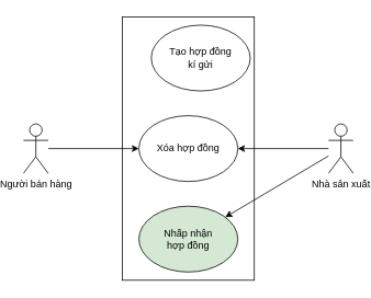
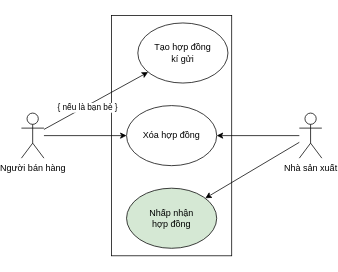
  <mxCell id="0" />
  <mxCell id="1" parent="0" />
  <mxCell id="2" value="Object" style="html=1;" vertex="1" parent="1"><mxGeometry x="140" y="20" width="160" height="320" as="geometry" /></mxCell>
  <mxCell id="3" value="Người bán hàng" style="shape=umlActor;verticalLabelPosition=bottom;verticalAlign=top;html=1;outlineConnect=0;" parent="1" vertex="1"><mxGeometry x="20" y="150" width="30" height="60" as="geometry" /></mxCell>
  <mxCell id="4" value="Tạo hợp đồng&lt;br&gt;kí gửi" style="ellipse;whiteSpace=wrap;html=1;" parent="1" vertex="1"><mxGeometry x="175" y="30" width="120" height="80" as="geometry" /></mxCell>
+ <mxCell id="5" value="" style="endArrow=classic;html=1;rounded=0;" parent="1" source="3" target="4" edge="1"><mxGeometry width="50" height="50" relative="1" as="geometry"><mxPoint x="200" y="240" as="sourcePoint" /><mxPoint x="250" y="190" as="targetPoint" /></mxGeometry></mxCell>
+ <mxCell id="6" value="{ nếu là bạn bè }" style="edgeLabel;html=1;align=center;verticalAlign=middle;resizable=0;points=[];" parent="5" vertex="1" connectable="0"><mxGeometry x="-0.179" y="-2" relative="1" as="geometry"><mxPoint as="offset" /></mxGeometry></mxCell>
  <mxCell id="7" value="" style="endArrow=classic;html=1;rounded=0;" parent="1" source="11" target="8" edge="1"><mxGeometry width="50" height="50" relative="1" as="geometry"><mxPoint x="200" y="240" as="sourcePoint" /><mxPoint x="45.725" y="260.102" as="targetPoint" /></mxGeometry></mxCell>
  <mxCell id="8" value="Xóa hợp đồng" style="ellipse;whiteSpace=wrap;html=1;" parent="1" vertex="1"><mxGeometry x="160" y="140" width="120" height="80" as="geometry" /></mxCell>
  <mxCell id="9" value="" style="endArrow=classic;html=1;rounded=0;" parent="1" source="3" target="8" edge="1"><mxGeometry width="50" height="50" relative="1" as="geometry"><mxPoint x="90" y="170" as="sourcePoint" /><mxPoint x="140" y="120" as="targetPoint" /></mxGeometry></mxCell>
  <mxCell id="10" value="Nhấp nhận&lt;br&gt;hợp đồng" style="ellipse;whiteSpace=wrap;html=1;fillColor=#d5e8d4;" parent="1" vertex="1"><mxGeometry x="160" y="250" width="120" height="80" as="geometry" /></mxCell>
  <mxCell id="11" value="Nhà sản xuất" style="shape=umlActor;verticalLabelPosition=bottom;verticalAlign=top;html=1;outlineConnect=0;" parent="1" vertex="1"><mxGeometry x="390" y="150" width="30" height="60" as="geometry" /></mxCell>
  <mxCell id="12" value="" style="endArrow=classic;html=1;rounded=0;" parent="1" source="11" target="10" edge="1"><mxGeometry width="50" height="50" relative="1" as="geometry"><mxPoint x="330" y="190" as="sourcePoint" /><mxPoint x="380" y="140" as="targetPoint" /></mxGeometry></mxCell>
